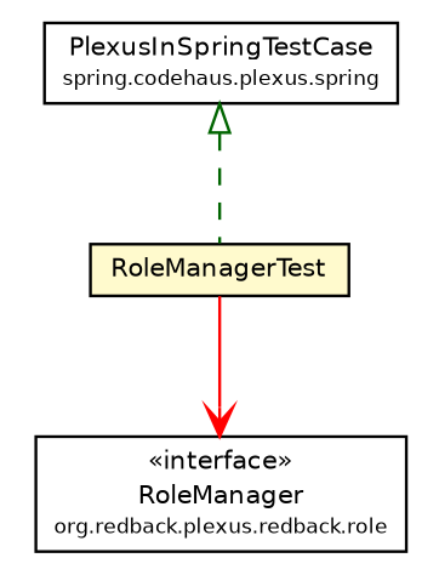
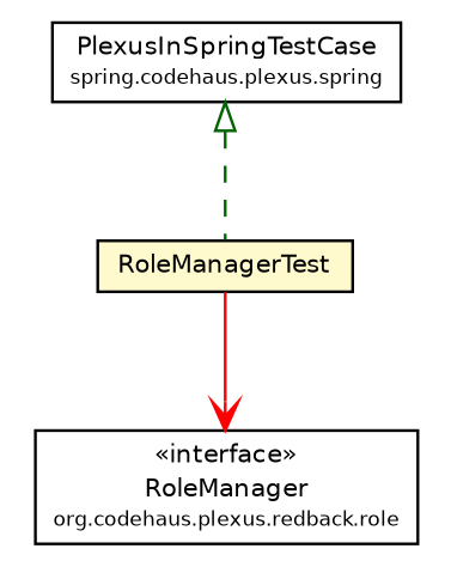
  digraph {
    node [fontcolor=black fontname=Helvetica fontsize=9.0 shape=plaintext]
    edge [fontname=Helvetica headport=p labelfontname=Helvetica labelfontsize=10 tailport=p]
    n1 [label=<<table border="0" cellborder="1" cellspacing="0" cellpadding="2" port="p" bgcolor="lemonChiffon" href="./RoleManagerTest.html"> 		<tr><td><table border="0" cellspacing="0" cellpadding="1"> 			<tr><td> RoleManagerTest </td></tr> 		</table></td></tr> 		</table>>]
-   n2 [label=<<table border="0" cellborder="1" cellspacing="0" cellpadding="2" port="p" href="http://java.sun.com/j2se/1.4.2/docs/api/org/codehaus/plexus/redback/role/RoleManager.html"> 		<tr><td><table border="0" cellspacing="0" cellpadding="1"> 			<tr><td> &laquo;interface&raquo; </td></tr> 			<tr><td> RoleManager </td></tr> 			<tr><td><font point-size="7.0"> org.redback.plexus.redback.role </font></td></tr> 		</table></td></tr> 		</table>>]
+   n2 [label=<<table border="0" cellborder="1" cellspacing="0" cellpadding="2" port="p" href="http://java.sun.com/j2se/1.4.2/docs/api/org/codehaus/plexus/redback/role/RoleManager.html"> 		<tr><td><table border="0" cellspacing="0" cellpadding="1"> 			<tr><td> &laquo;interface&raquo; </td></tr> 			<tr><td> RoleManager </td></tr> 			<tr><td><font point-size="7.0"> org.codehaus.plexus.redback.role </font></td></tr> 		</table></td></tr> 		</table>>]
    n3 [label=<<table border="0" cellborder="1" cellspacing="0" cellpadding="2" port="p" href="http://java.sun.com/j2se/1.4.2/docs/api/org/codehaus/plexus/spring/PlexusInSpringTestCase.html"> 		<tr><td><table border="0" cellspacing="0" cellpadding="1"> 			<tr><td> PlexusInSpringTestCase </td></tr> 			<tr><td><font point-size="7.0"> spring.codehaus.plexus.spring </font></td></tr> 		</table></td></tr> 		</table>>]
    n1 -> n2 [arrowhead=open color=red fontcolor=black fontsize=10.0 style=solid]
    n3 -> n1 [arrowtail=empty color=darkgreen dir=back fontsize=10 style=dashed]
  }
